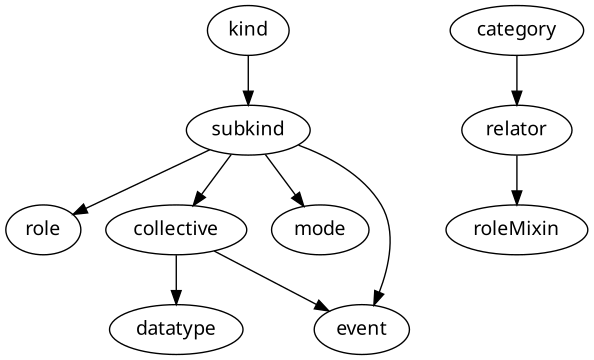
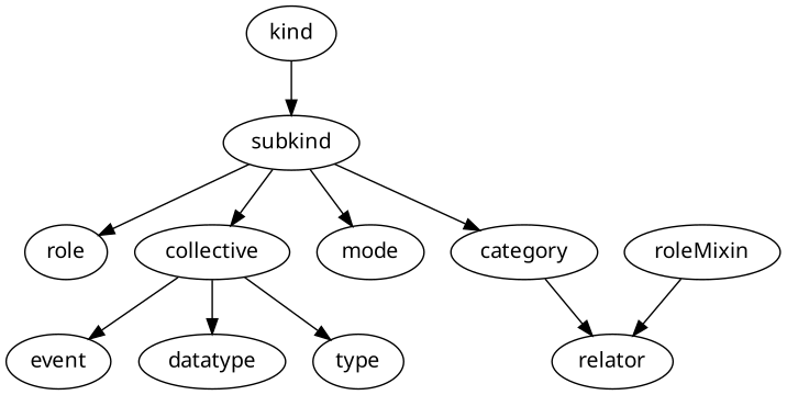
  strict digraph {
    fontname="Noto Sans"
    node [fontname="Noto Sans"]
    edge [fontname="Noto Sans"]
    kind
    subkind
    category
    role
    collective
    mode
    relator
    roleMixin
    event
    datatype
+   type
    kind -> subkind
-   subkind -> event
+   subkind -> category
    subkind -> role
    subkind -> collective
    subkind -> mode
    category -> relator
    collective -> event
    collective -> datatype
-   relator -> roleMixin
+   collective -> type
+   roleMixin -> relator
  }
